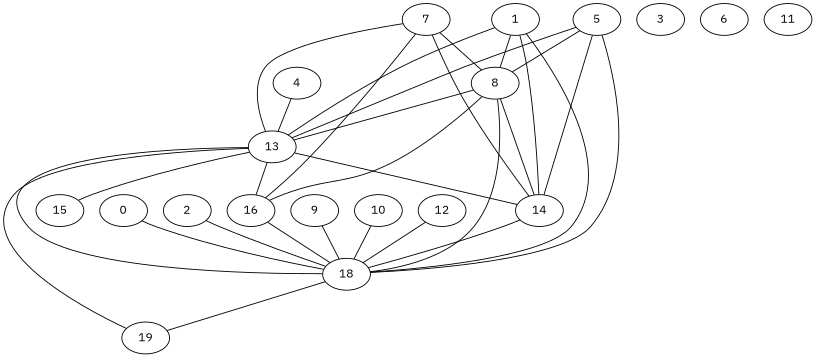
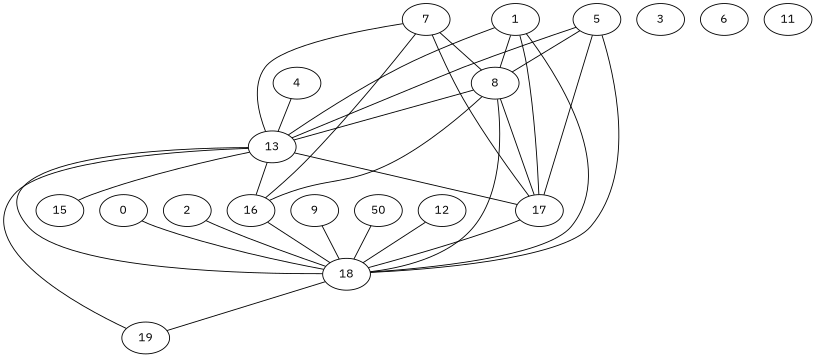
  graph {
    fontname="IBM Plex Sans"
    node [fontname="IBM Plex Sans"]
    edge [fontname="IBM Plex Sans"]
    0
    18
    19
    1
    8
    13
-   17 [label=14]
+   17
    16
    15
    2
    3
    4
    5
    6
    7
    9
-   10
+   10 [label=50]
    11
    12
    0 -- 18
    18 -- 19
    1 -- 18
    1 -- 8
    1 -- 13
    1 -- 17
    8 -- 18
    8 -- 13
    8 -- 17
    8 -- 16
    13 -- 18
    13 -- 19
    13 -- 17
    13 -- 16
    13 -- 15
    17 -- 18
    16 -- 18
    2 -- 18
    4 -- 13
    5 -- 18
    5 -- 8
    5 -- 13
    5 -- 17
    7 -- 8
    7 -- 13
    7 -- 17
    7 -- 16
    9 -- 18
    10 -- 18
    12 -- 18
  }
